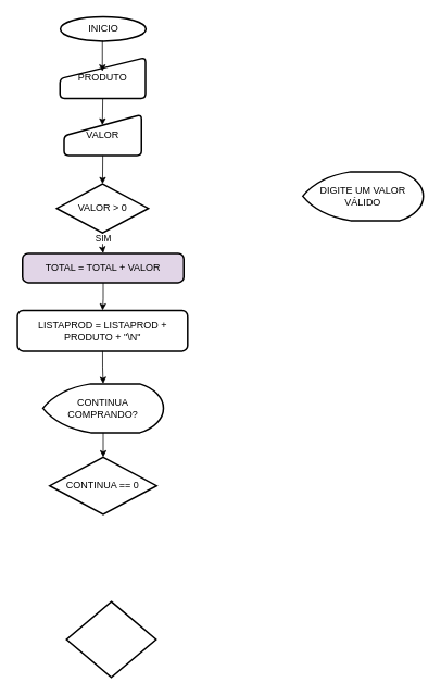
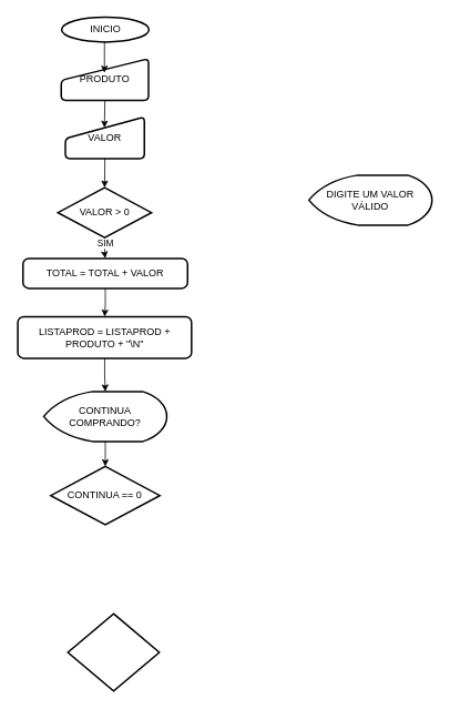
  <mxCell id="0" />
  <mxCell id="1" parent="0" />
  <mxCell id="2" value="INICIO" style="strokeWidth=2;html=1;shape=mxgraph.flowchart.start_1;whiteSpace=wrap;" vertex="1" parent="1"><mxGeometry x="73.5" y="20" width="105" height="30" as="geometry" /></mxCell>
  <mxCell id="3" value="PRODUTO" style="html=1;strokeWidth=2;shape=manualInput;whiteSpace=wrap;rounded=1;size=26;arcSize=11;" vertex="1" parent="1"><mxGeometry x="73" y="70" width="105" height="50" as="geometry" /></mxCell>
  <mxCell id="4" value="VALOR" style="html=1;strokeWidth=2;shape=manualInput;whiteSpace=wrap;rounded=1;size=26;arcSize=11;" vertex="1" parent="1"><mxGeometry x="78" y="140" width="95" height="50" as="geometry" /></mxCell>
  <mxCell id="5" style="edgeStyle=orthogonalEdgeStyle;rounded=0;orthogonalLoop=1;jettySize=auto;html=1;entryX=0.5;entryY=0;entryDx=0;entryDy=0;" edge="1" parent="1" source="7" target="9"><mxGeometry relative="1" as="geometry" /></mxCell>
  <mxCell id="6" value="SIM" style="edgeLabel;html=1;align=center;verticalAlign=middle;resizable=0;points=[];" vertex="1" connectable="0" parent="5"><mxGeometry x="-0.525" relative="1" as="geometry"><mxPoint as="offset" /></mxGeometry></mxCell>
  <mxCell id="7" value="VALOR &amp;gt; 0" style="strokeWidth=2;html=1;shape=mxgraph.flowchart.decision;whiteSpace=wrap;" vertex="1" parent="1"><mxGeometry x="69" y="225" width="112.5" height="60" as="geometry" /></mxCell>
  <mxCell id="8" style="edgeStyle=orthogonalEdgeStyle;rounded=0;orthogonalLoop=1;jettySize=auto;html=1;entryX=0.5;entryY=0;entryDx=0;entryDy=0;" edge="1" parent="1" source="9" target="10"><mxGeometry relative="1" as="geometry" /></mxCell>
- <mxCell id="9" value="TOTAL = TOTAL + VALOR" style="rounded=1;whiteSpace=wrap;html=1;absoluteArcSize=1;arcSize=14;strokeWidth=2;fillColor=#e1d5e7;" vertex="1" parent="1"><mxGeometry x="27" y="310" width="198" height="36" as="geometry" /></mxCell>
+ <mxCell id="9" value="TOTAL = TOTAL + VALOR" style="rounded=1;whiteSpace=wrap;html=1;absoluteArcSize=1;arcSize=14;strokeWidth=2;" vertex="1" parent="1"><mxGeometry x="27" y="310" width="198" height="36" as="geometry" /></mxCell>
  <mxCell id="10" value="LISTAPROD = LISTAPROD + PRODUTO + &quot;\N&quot;" style="rounded=1;whiteSpace=wrap;html=1;absoluteArcSize=1;arcSize=14;strokeWidth=2;" vertex="1" parent="1"><mxGeometry x="20.75" y="380" width="209" height="50" as="geometry" /></mxCell>
  <mxCell id="11" value="CONTINUA COMPRANDO?" style="strokeWidth=2;html=1;shape=mxgraph.flowchart.display;whiteSpace=wrap;" vertex="1" parent="1"><mxGeometry x="52" y="470" width="148" height="60" as="geometry" /></mxCell>
  <mxCell id="12" value="" style="strokeWidth=2;html=1;shape=mxgraph.flowchart.decision;whiteSpace=wrap;" vertex="1" parent="1"><mxGeometry x="81" y="737" width="110" height="93" as="geometry" /></mxCell>
  <mxCell id="13" value="CONTINUA == 0" style="strokeWidth=2;html=1;shape=mxgraph.flowchart.decision;whiteSpace=wrap;" vertex="1" parent="1"><mxGeometry x="60.37" y="560" width="131.25" height="70" as="geometry" /></mxCell>
  <mxCell id="14" style="edgeStyle=orthogonalEdgeStyle;rounded=0;orthogonalLoop=1;jettySize=auto;html=1;exitX=0.5;exitY=1;exitDx=0;exitDy=0;exitPerimeter=0;entryX=0.495;entryY=0.338;entryDx=0;entryDy=0;entryPerimeter=0;" edge="1" parent="1" source="2" target="3"><mxGeometry relative="1" as="geometry" /></mxCell>
  <mxCell id="15" style="edgeStyle=orthogonalEdgeStyle;rounded=0;orthogonalLoop=1;jettySize=auto;html=1;exitX=0.5;exitY=1;exitDx=0;exitDy=0;entryX=0.495;entryY=0.26;entryDx=0;entryDy=0;entryPerimeter=0;" edge="1" parent="1" source="3" target="4"><mxGeometry relative="1" as="geometry" /></mxCell>
  <mxCell id="16" style="edgeStyle=orthogonalEdgeStyle;rounded=0;orthogonalLoop=1;jettySize=auto;html=1;exitX=0.5;exitY=1;exitDx=0;exitDy=0;entryX=0.5;entryY=0;entryDx=0;entryDy=0;entryPerimeter=0;" edge="1" parent="1" source="4" target="7"><mxGeometry relative="1" as="geometry" /></mxCell>
  <mxCell id="17" style="edgeStyle=orthogonalEdgeStyle;rounded=0;orthogonalLoop=1;jettySize=auto;html=1;exitX=0.5;exitY=1;exitDx=0;exitDy=0;entryX=0.5;entryY=0;entryDx=0;entryDy=0;entryPerimeter=0;" edge="1" parent="1" source="10" target="11"><mxGeometry relative="1" as="geometry" /></mxCell>
  <mxCell id="18" style="edgeStyle=orthogonalEdgeStyle;rounded=0;orthogonalLoop=1;jettySize=auto;html=1;exitX=0.5;exitY=1;exitDx=0;exitDy=0;exitPerimeter=0;entryX=0.5;entryY=0;entryDx=0;entryDy=0;entryPerimeter=0;" edge="1" parent="1" source="11" target="13"><mxGeometry relative="1" as="geometry" /></mxCell>
  <mxCell id="19" value="DIGITE UM VALOR VÁLIDO" style="strokeWidth=2;html=1;shape=mxgraph.flowchart.display;whiteSpace=wrap;" vertex="1" parent="1"><mxGeometry x="371" y="210" width="148" height="60" as="geometry" /></mxCell>
